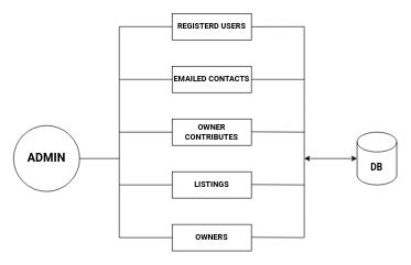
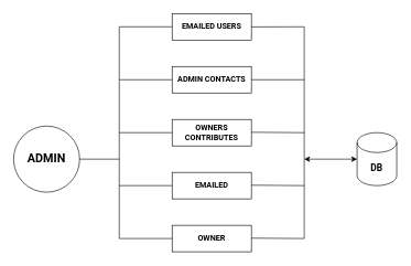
  <mxCell id="0" style=";html=1;" />
  <mxCell id="1" style=";html=1;" parent="0" />
  <mxCell id="2" value="&lt;h2&gt;&lt;font face=&quot;roboto&quot;&gt;ADMIN&lt;/font&gt;&lt;/h2&gt;" style="ellipse;whiteSpace=wrap;html=1;aspect=fixed;strokeColor=#000000;fillColor=none;" parent="1" vertex="1"><mxGeometry x="20" y="190" width="100" height="100" as="geometry" /></mxCell>
  <mxCell id="3" value="" style="endArrow=none;html=1;strokeColor=#000000;" parent="1" edge="1"><mxGeometry width="50" height="50" relative="1" as="geometry"><mxPoint x="120" y="240" as="sourcePoint" /><mxPoint x="180" y="240" as="targetPoint" /></mxGeometry></mxCell>
  <mxCell id="4" value="" style="endArrow=none;html=1;strokeColor=#000000;" parent="1" edge="1"><mxGeometry width="50" height="50" relative="1" as="geometry"><mxPoint x="180" y="360" as="sourcePoint" /><mxPoint x="180" y="40" as="targetPoint" /></mxGeometry></mxCell>
  <mxCell id="5" value="" style="endArrow=none;html=1;strokeColor=#000000;" parent="1" edge="1"><mxGeometry width="50" height="50" relative="1" as="geometry"><mxPoint x="180" y="40" as="sourcePoint" /><mxPoint x="260" y="40" as="targetPoint" /></mxGeometry></mxCell>
  <mxCell id="6" value="" style="endArrow=none;html=1;strokeColor=#000000;" parent="1" edge="1"><mxGeometry width="50" height="50" relative="1" as="geometry"><mxPoint x="180" y="120" as="sourcePoint" /><mxPoint x="260" y="120" as="targetPoint" /></mxGeometry></mxCell>
  <mxCell id="7" value="" style="endArrow=none;html=1;strokeColor=#000000;" parent="1" edge="1"><mxGeometry width="50" height="50" relative="1" as="geometry"><mxPoint x="180" y="360" as="sourcePoint" /><mxPoint x="260" y="360" as="targetPoint" /></mxGeometry></mxCell>
  <mxCell id="8" value="" style="endArrow=none;html=1;strokeColor=#000000;" parent="1" edge="1"><mxGeometry width="50" height="50" relative="1" as="geometry"><mxPoint x="180" y="280" as="sourcePoint" /><mxPoint x="260" y="280" as="targetPoint" /></mxGeometry></mxCell>
  <mxCell id="9" value="" style="endArrow=none;html=1;strokeColor=#000000;" parent="1" edge="1"><mxGeometry width="50" height="50" relative="1" as="geometry"><mxPoint x="180" y="200" as="sourcePoint" /><mxPoint x="260" y="200" as="targetPoint" /></mxGeometry></mxCell>
- <mxCell id="10" value="&lt;h4&gt;&lt;font face=&quot;roboto&quot;&gt;EMAILED CONTACTS&lt;/font&gt;&lt;/h4&gt;" style="rounded=0;whiteSpace=wrap;html=1;strokeColor=#000000;fillColor=none;" parent="1" vertex="1"><mxGeometry x="260" y="100" width="120" height="40" as="geometry" /></mxCell>
- <mxCell id="11" value="&lt;h4&gt;&lt;font face=&quot;roboto&quot;&gt;LISTINGS&lt;/font&gt;&lt;/h4&gt;" style="rounded=0;whiteSpace=wrap;html=1;strokeColor=#000000;fillColor=none;" parent="1" vertex="1"><mxGeometry x="260" y="260" width="120" height="40" as="geometry" /></mxCell>
- <mxCell id="12" value="&lt;h4&gt;&lt;font face=&quot;roboto&quot; data-font-src=&quot;https://fonts.googleapis.com/css?family=roboto&quot;&gt;OWNERS&lt;/font&gt;&lt;/h4&gt;" style="rounded=0;whiteSpace=wrap;html=1;strokeColor=#000000;fillColor=none;" parent="1" vertex="1"><mxGeometry x="260" y="340" width="120" height="40" as="geometry" /></mxCell>
+ <mxCell id="10" value="&lt;h4&gt;&lt;font face=&quot;roboto&quot;&gt;ADMIN CONTACTS&lt;/font&gt;&lt;/h4&gt;" style="rounded=0;whiteSpace=wrap;html=1;strokeColor=#000000;fillColor=none;" parent="1" vertex="1"><mxGeometry x="260" y="100" width="120" height="40" as="geometry" /></mxCell>
+ <mxCell id="11" value="&lt;h4&gt;&lt;font face=&quot;roboto&quot;&gt;EMAILED&lt;/font&gt;&lt;/h4&gt;" style="rounded=0;whiteSpace=wrap;html=1;strokeColor=#000000;fillColor=none;" parent="1" vertex="1"><mxGeometry x="260" y="260" width="120" height="40" as="geometry" /></mxCell>
+ <mxCell id="12" value="&lt;h4&gt;&lt;font face=&quot;roboto&quot; data-font-src=&quot;https://fonts.googleapis.com/css?family=roboto&quot;&gt;OWNER&lt;/font&gt;&lt;/h4&gt;" style="rounded=0;whiteSpace=wrap;html=1;strokeColor=#000000;fillColor=none;" parent="1" vertex="1"><mxGeometry x="260" y="340" width="120" height="40" as="geometry" /></mxCell>
  <mxCell id="13" value="" style="endArrow=none;html=1;curved=1;strokeColor=#000000;" parent="1" edge="1"><mxGeometry width="50" height="50" relative="1" as="geometry"><mxPoint x="460" y="360" as="sourcePoint" /><mxPoint x="460" y="40" as="targetPoint" /></mxGeometry></mxCell>
  <mxCell id="14" value="" style="endArrow=none;html=1;strokeColor=#000000;" parent="1" edge="1"><mxGeometry width="50" height="50" relative="1" as="geometry"><mxPoint x="380" y="40.2" as="sourcePoint" /><mxPoint x="460" y="40" as="targetPoint" /></mxGeometry></mxCell>
  <mxCell id="15" value="" style="endArrow=none;html=1;exitX=1;exitY=0.5;exitDx=0;exitDy=0;strokeColor=#000000;" parent="1" source="10" edge="1"><mxGeometry width="50" height="50" relative="1" as="geometry"><mxPoint x="390" y="120" as="sourcePoint" /><mxPoint x="460" y="120" as="targetPoint" /></mxGeometry></mxCell>
  <mxCell id="16" value="" style="endArrow=none;html=1;strokeColor=#000000;" parent="1" edge="1"><mxGeometry width="50" height="50" relative="1" as="geometry"><mxPoint x="380" y="199.41" as="sourcePoint" /><mxPoint x="460" y="200" as="targetPoint" /></mxGeometry></mxCell>
  <mxCell id="17" value="" style="endArrow=none;html=1;strokeColor=#000000;" parent="1" edge="1"><mxGeometry width="50" height="50" relative="1" as="geometry"><mxPoint x="380" y="279.41" as="sourcePoint" /><mxPoint x="460" y="280" as="targetPoint" /></mxGeometry></mxCell>
  <mxCell id="18" value="" style="endArrow=none;html=1;strokeColor=#000000;" parent="1" edge="1"><mxGeometry width="50" height="50" relative="1" as="geometry"><mxPoint x="380" y="359.41" as="sourcePoint" /><mxPoint x="460" y="360" as="targetPoint" /></mxGeometry></mxCell>
- <mxCell id="19" value="&lt;p style=&quot;line-height: 50%&quot;&gt;&lt;/p&gt;&lt;h4&gt;&lt;font face=&quot;roboto&quot;&gt;REGISTERD USERS&lt;/font&gt;&lt;/h4&gt;&lt;p&gt;&lt;/p&gt;" style="rounded=0;whiteSpace=wrap;html=1;strokeColor=#000000;fillColor=none;" parent="1" vertex="1"><mxGeometry x="260" y="20" width="120" height="40" as="geometry" /></mxCell>
+ <mxCell id="19" value="&lt;p style=&quot;line-height: 50%&quot;&gt;&lt;/p&gt;&lt;h4&gt;&lt;font face=&quot;roboto&quot;&gt;EMAILED USERS&lt;/font&gt;&lt;/h4&gt;&lt;p&gt;&lt;/p&gt;" style="rounded=0;whiteSpace=wrap;html=1;strokeColor=#000000;fillColor=none;" parent="1" vertex="1"><mxGeometry x="260" y="20" width="120" height="40" as="geometry" /></mxCell>
  <mxCell id="20" value="&lt;h3&gt;&lt;font face=&quot;roboto&quot; data-font-src=&quot;https://fonts.googleapis.com/css?family=roboto&quot;&gt;DB&lt;/font&gt;&lt;/h3&gt;" style="shape=cylinder3;whiteSpace=wrap;html=1;boundedLbl=1;backgroundOutline=1;size=15;rounded=0;strokeColor=#000000;fillColor=none;" parent="1" vertex="1"><mxGeometry x="540" y="200" width="60" height="80" as="geometry" /></mxCell>
- <mxCell id="21" value="&lt;h4&gt;&lt;font face=&quot;roboto&quot;&gt;OWNER CONTRIBUTES&lt;/font&gt;&lt;/h4&gt;" style="rounded=0;whiteSpace=wrap;html=1;strokeColor=#000000;fillColor=none;" parent="1" vertex="1"><mxGeometry x="260" y="180" width="120" height="40" as="geometry" /></mxCell>
+ <mxCell id="21" value="&lt;h4&gt;&lt;font face=&quot;roboto&quot;&gt;OWNERS CONTRIBUTES&lt;/font&gt;&lt;/h4&gt;" style="rounded=0;whiteSpace=wrap;html=1;strokeColor=#000000;fillColor=none;" parent="1" vertex="1"><mxGeometry x="260" y="180" width="120" height="40" as="geometry" /></mxCell>
  <mxCell id="22" value="" style="endArrow=classic;startArrow=classic;html=1;strokeColor=#000000;" parent="1" edge="1"><mxGeometry width="50" height="50" relative="1" as="geometry"><mxPoint x="460" y="240" as="sourcePoint" /><mxPoint x="540" y="240" as="targetPoint" /></mxGeometry></mxCell>
